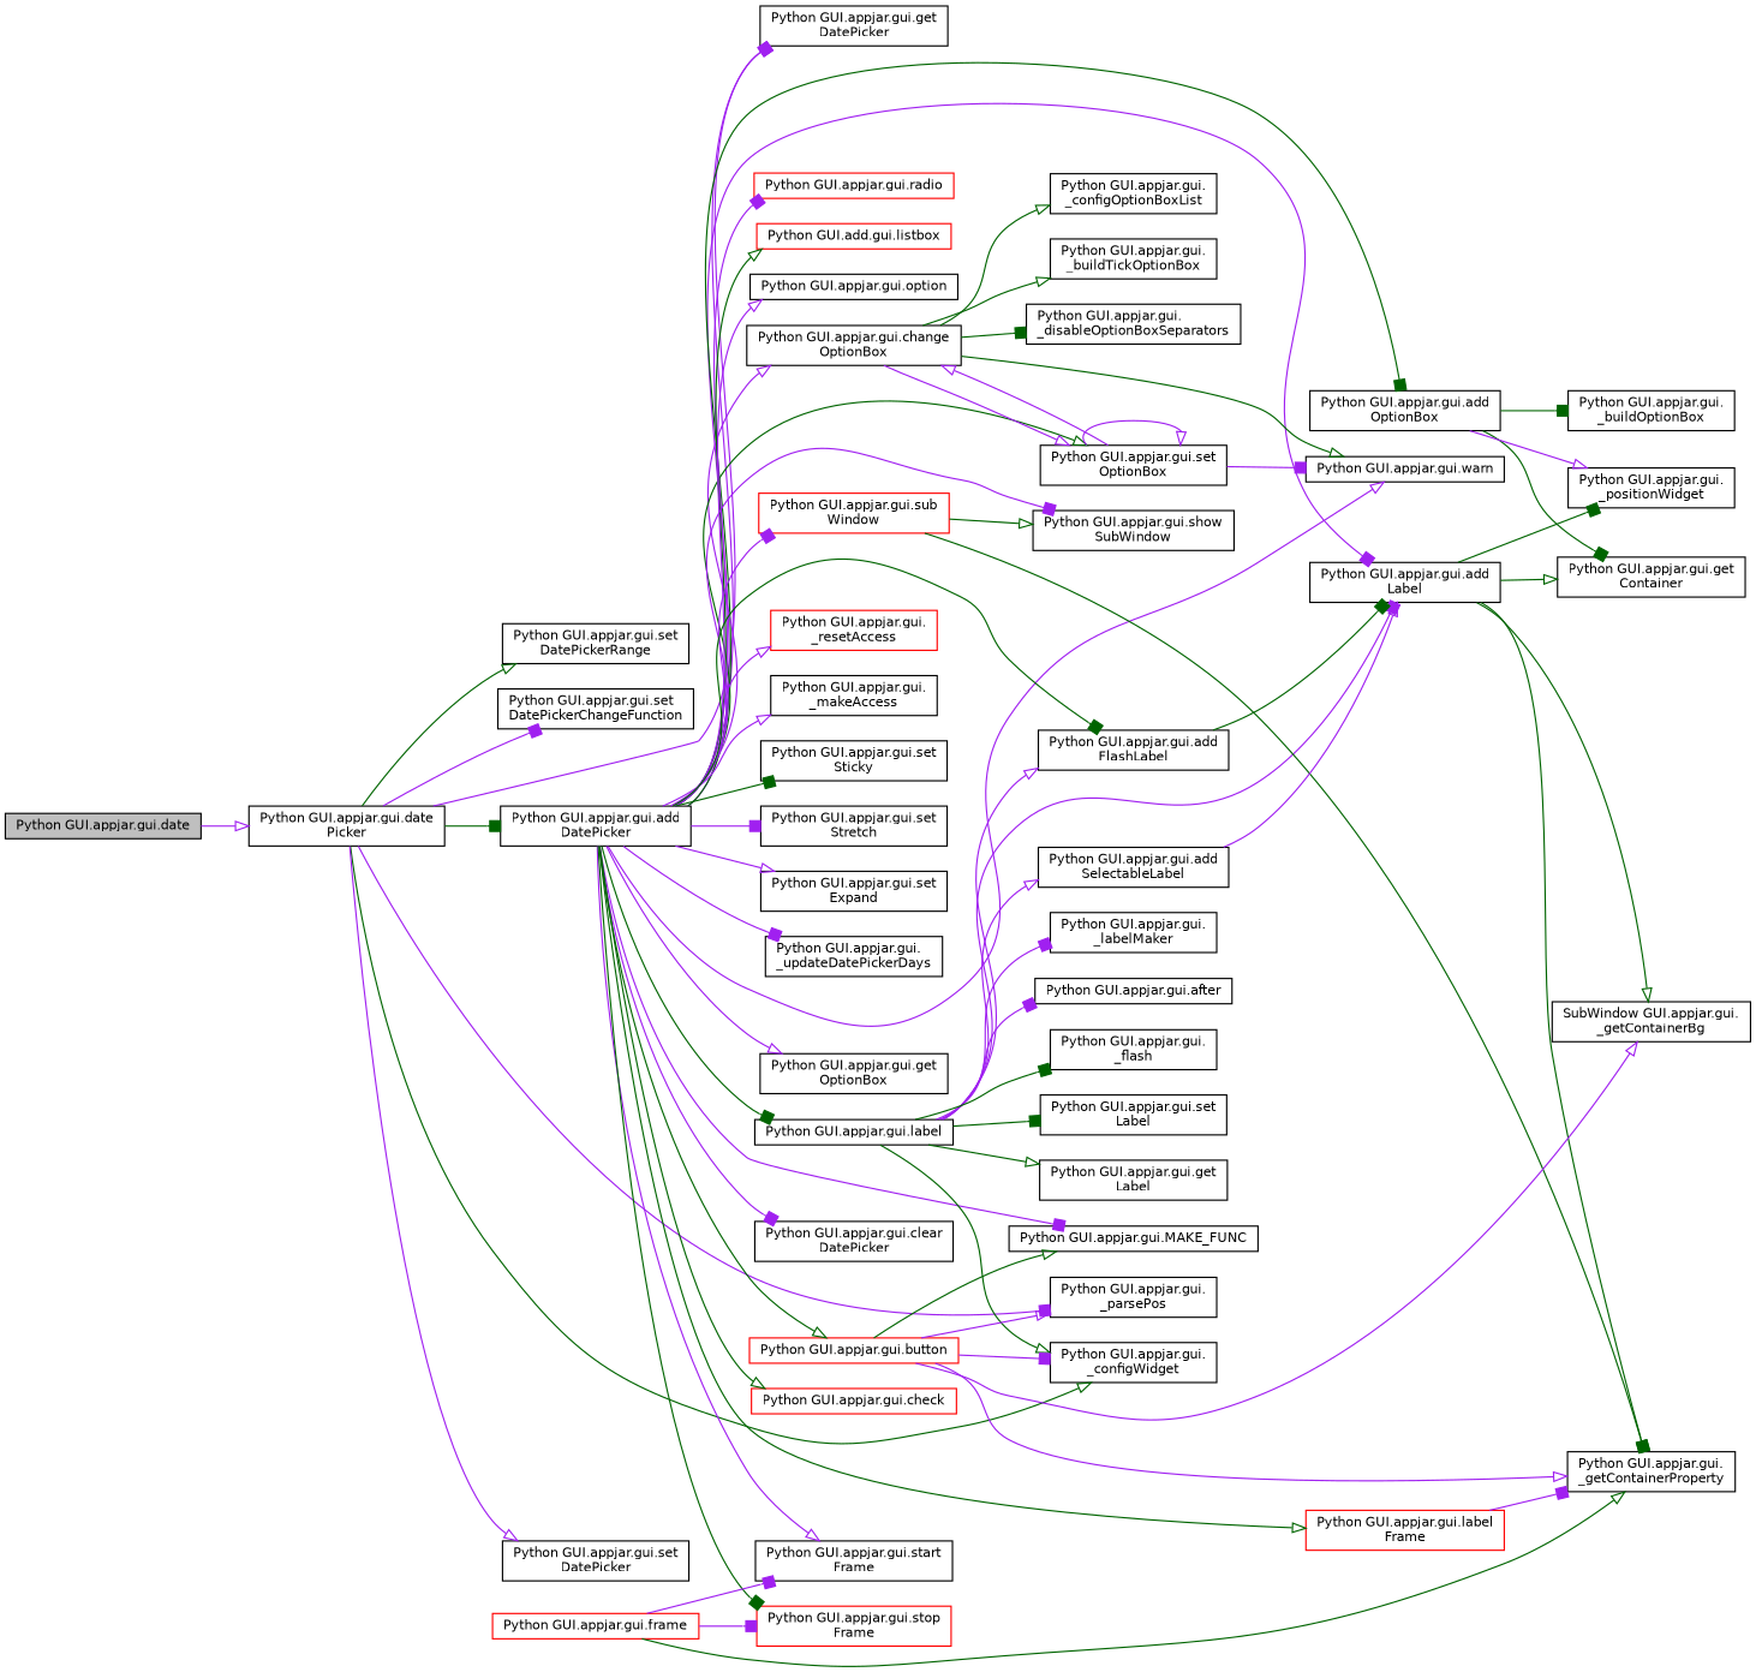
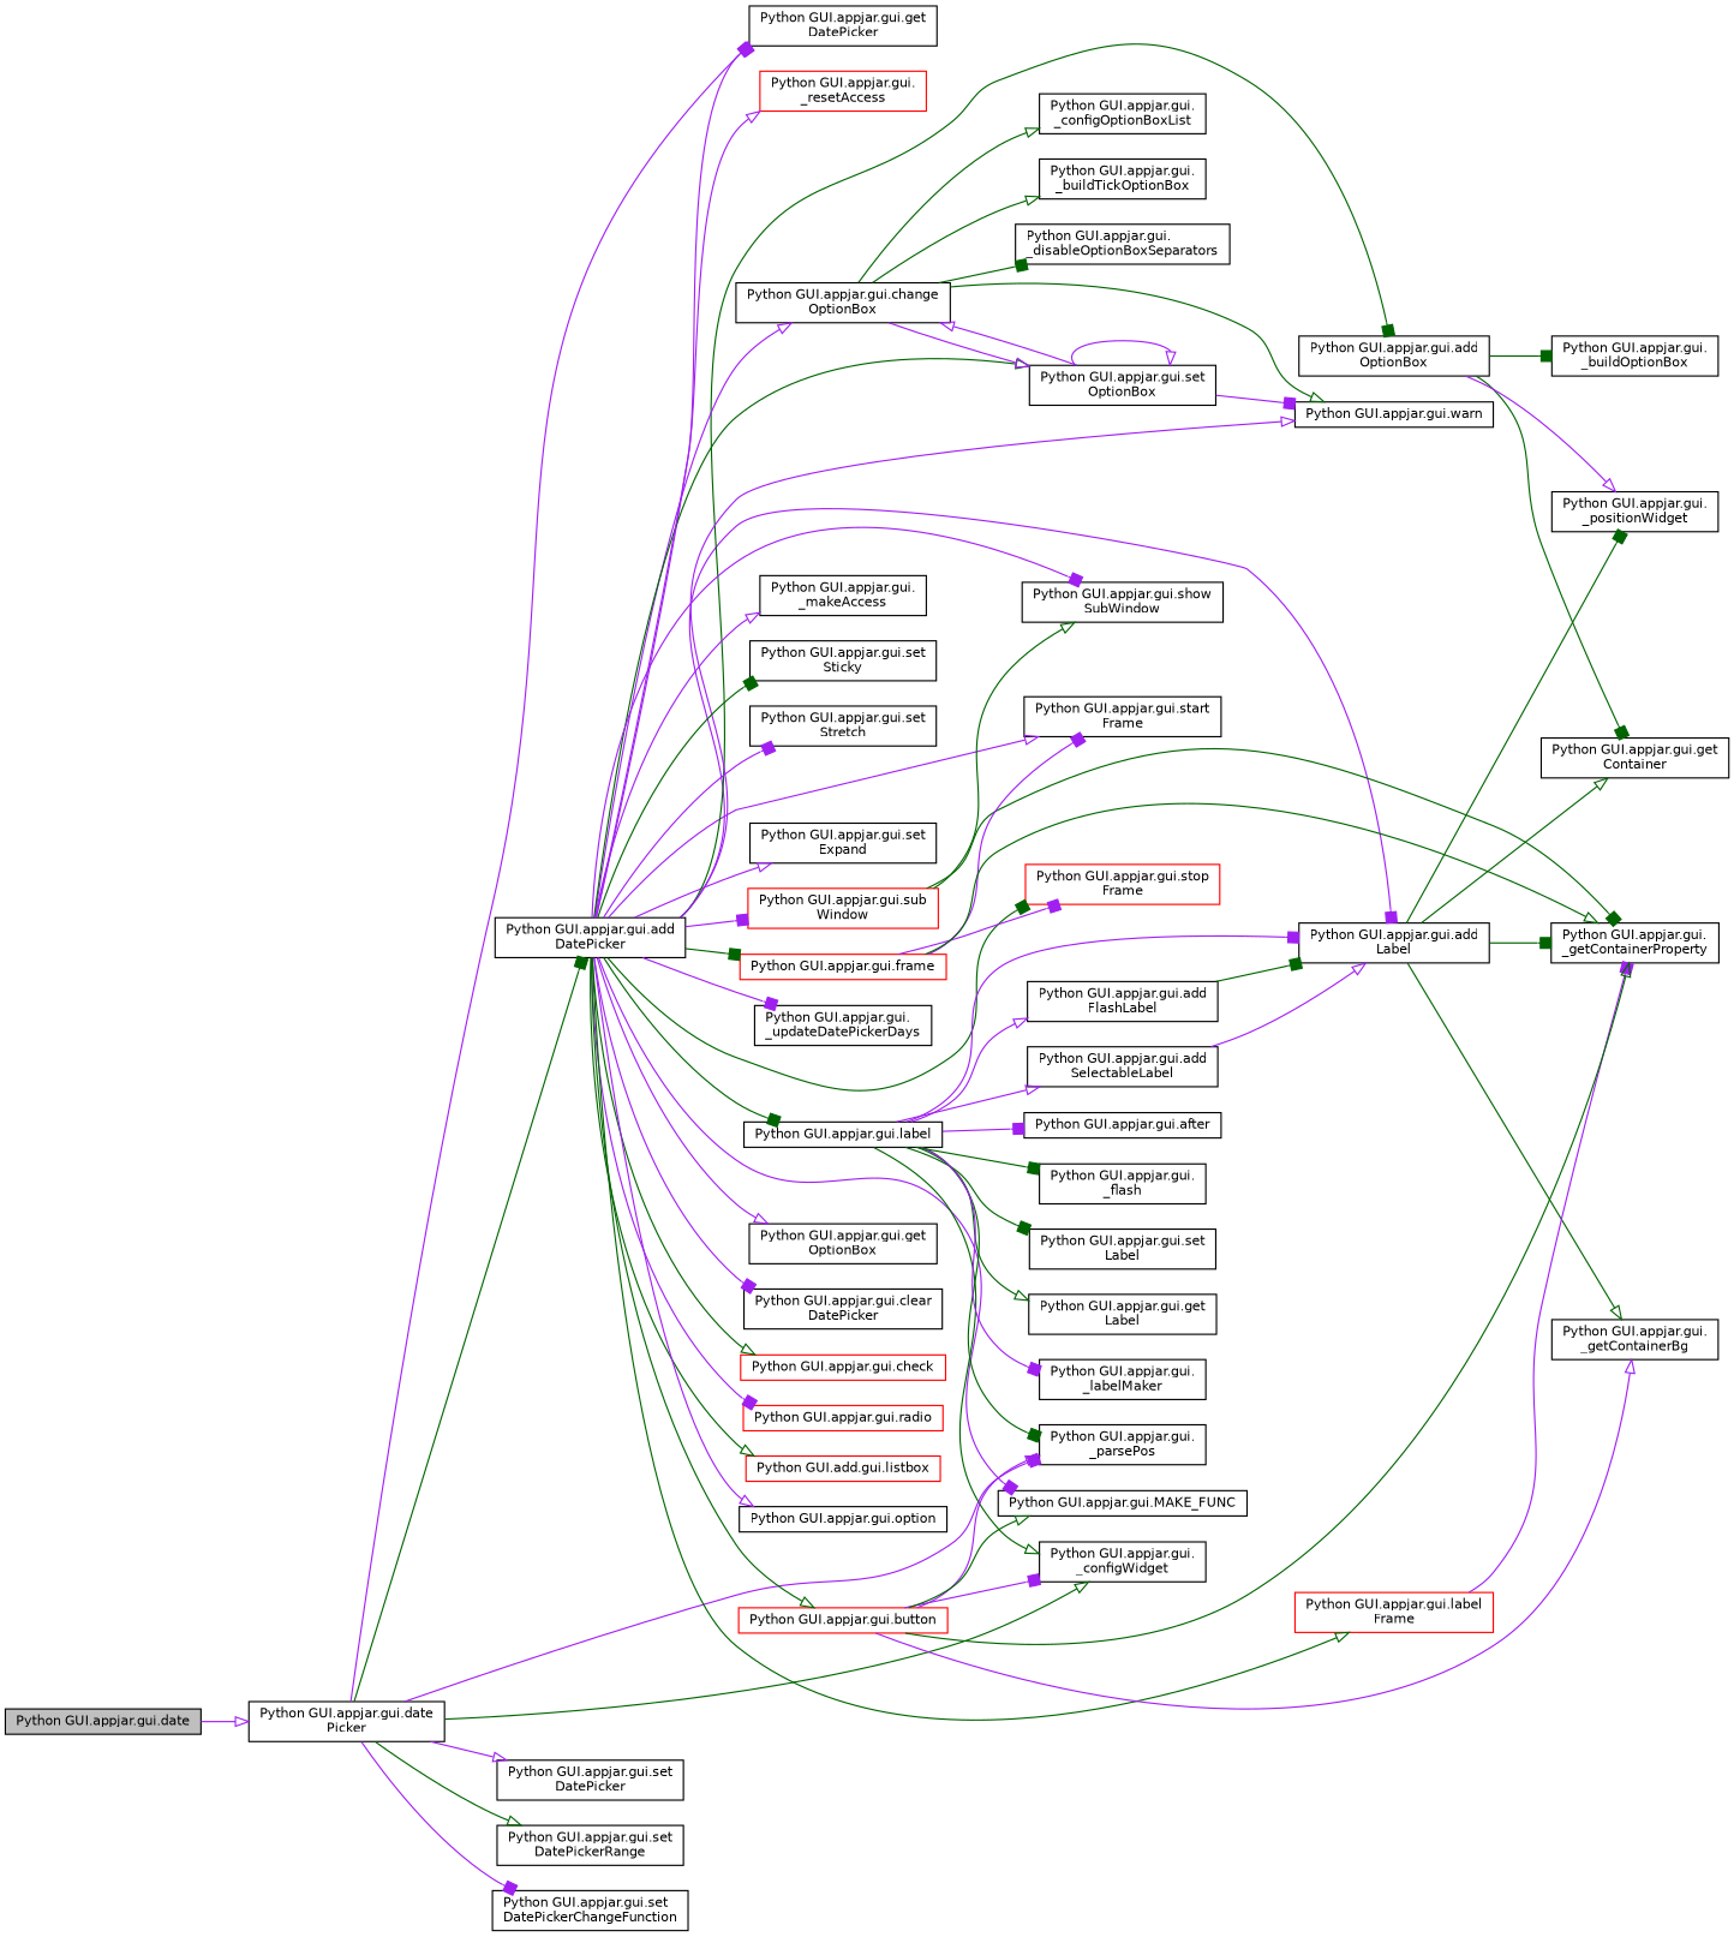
  digraph {
    rankdir=LR
    node [color=black fillcolor=white fontname=Helvetica fontsize=10 shape=record style=filled]
    edge [arrowhead=onormal color=purple fontname=Helvetica fontsize=10 labelfontname=Helvetica labelfontsize=10 style=solid]
    n1 [fillcolor=grey75 fontcolor=black height=0.2 label="Python GUI.appjar.gui.date" width=0.4]
    n2 [height=0.2 label="Python GUI.appjar.gui.date\lPicker" width=0.4]
    n3 [height=0.2 label="Python GUI.appjar.gui.get\lDatePicker" width=0.4]
    n4 [height=0.2 label="Python GUI.appjar.gui.\l_parsePos" width=0.4]
    n5 [height=0.2 label="Python GUI.appjar.gui.add\lDatePicker" width=0.4]
    n6 [height=0.2 label="Python GUI.appjar.gui.\l_configWidget" width=0.4]
    n7 [height=0.2 label="Python GUI.appjar.gui.set\lDatePicker" width=0.4]
    n8 [height=0.2 label="Python GUI.appjar.gui.set\lDatePickerRange" width=0.4]
    n9 [height=0.2 label="Python GUI.appjar.gui.set\lDatePickerChangeFunction" width=0.4]
    n10 [height=0.2 label="Python GUI.appjar.gui.start\lFrame" width=0.4]
    n11 [height=0.2 label="Python GUI.appjar.gui.set\lExpand" width=0.4]
    n12 [height=0.2 label="Python GUI.appjar.gui.add\lLabel" width=0.4]
    n13 [height=0.2 label="Python GUI.appjar.gui.add\lOptionBox" width=0.4]
    n14 [height=0.2 label="Python GUI.appjar.gui.\l_updateDatePickerDays" width=0.4]
    n15 [color=red height=0.2 label="Python GUI.appjar.gui.stop\lFrame" width=0.4]
    n16 [height=0.2 label="Python GUI.appjar.gui.MAKE_FUNC" width=0.4]
    n17 [height=0.2 label="Python GUI.appjar.gui.warn" width=0.4]
    n18 [height=0.2 label="Python GUI.appjar.gui.get\lOptionBox" width=0.4]
    n19 [height=0.2 label="Python GUI.appjar.gui.change\lOptionBox" width=0.4]
    n20 [height=0.2 label="Python GUI.appjar.gui.set\lOptionBox" width=0.4]
    n21 [height=0.2 label="Python GUI.appjar.gui.clear\lDatePicker" width=0.4]
    n22 [height=0.2 label="Python GUI.appjar.gui.label" width=0.4]
    n23 [color=red height=0.2 label="Python GUI.appjar.gui.check" width=0.4]
    n24 [color=red height=0.2 label="Python GUI.appjar.gui.radio" width=0.4]
    n25 [color=red height=0.2 label="Python GUI.add.gui.listbox" width=0.4]
    n26 [height=0.2 label="Python GUI.appjar.gui.option" width=0.4]
    n27 [color=red height=0.2 label="Python GUI.appjar.gui.sub\lWindow" width=0.4]
    n28 [height=0.2 label="Python GUI.appjar.gui.show\lSubWindow" width=0.4]
    n29 [color=red height=0.2 label="Python GUI.appjar.gui.label\lFrame" width=0.4]
    n30 [color=red height=0.2 label="Python GUI.appjar.gui.frame" width=0.4]
    n31 [color=red height=0.2 label="Python GUI.appjar.gui.button" width=0.4]
    n32 [color=red height=0.2 label="Python GUI.appjar.gui.\l_resetAccess" width=0.4]
    n33 [height=0.2 label="Python GUI.appjar.gui.\l_makeAccess" width=0.4]
    n34 [height=0.2 label="Python GUI.appjar.gui.set\lSticky" width=0.4]
    n35 [height=0.2 label="Python GUI.appjar.gui.set\lStretch" width=0.4]
    n36 [height=0.2 label="Python GUI.appjar.gui.get\lContainer" width=0.4]
    n37 [height=0.2 label="Python GUI.appjar.gui.\l_getContainerProperty" width=0.4]
-   n38 [height=0.2 label="SubWindow GUI.appjar.gui.\l_getContainerBg" width=0.4]
+   n38 [height=0.2 label="Python GUI.appjar.gui.\l_getContainerBg" width=0.4]
    n39 [height=0.2 label="Python GUI.appjar.gui.\l_positionWidget" width=0.4]
    n40 [height=0.2 label="Python GUI.appjar.gui.\l_buildOptionBox" width=0.4]
    n41 [height=0.2 label="Python GUI.appjar.gui.\l_configOptionBoxList" width=0.4]
    n42 [height=0.2 label="Python GUI.appjar.gui.\l_buildTickOptionBox" width=0.4]
    n43 [height=0.2 label="Python GUI.appjar.gui.\l_disableOptionBoxSeparators" width=0.4]
    n44 [height=0.2 label="Python GUI.appjar.gui.set\lLabel" width=0.4]
    n45 [height=0.2 label="Python GUI.appjar.gui.get\lLabel" width=0.4]
    n46 [height=0.2 label="Python GUI.appjar.gui.\l_labelMaker" width=0.4]
    n47 [height=0.2 label="Python GUI.appjar.gui.add\lFlashLabel" width=0.4]
    n48 [height=0.2 label="Python GUI.appjar.gui.add\lSelectableLabel" width=0.4]
    n49 [height=0.2 label="Python GUI.appjar.gui.after" width=0.4]
    n50 [height=0.2 label="Python GUI.appjar.gui.\l_flash" width=0.4]
    n1 -> n2
    n2 -> n3 [arrowhead=box]
    n2 -> n4 [arrowhead=box]
    n2 -> n5 [arrowhead=box color=darkgreen]
    n2 -> n6 [color=darkgreen]
    n2 -> n7
    n2 -> n8 [color=darkgreen]
    n2 -> n9 [arrowhead=box]
    n5 -> n3 [arrowhead=box]
    n5 -> n10
    n5 -> n11
    n5 -> n12 [arrowhead=box]
    n5 -> n13 [arrowhead=box color=darkgreen]
    n5 -> n14 [arrowhead=box]
    n5 -> n15 [arrowhead=box color=darkgreen]
    n5 -> n16 [arrowhead=box]
    n5 -> n17
    n5 -> n18
    n5 -> n19
    n5 -> n20 [color=darkgreen]
    n5 -> n21 [arrowhead=box]
    n5 -> n22 [arrowhead=box color=darkgreen]
    n5 -> n23 [color=darkgreen]
    n5 -> n24 [arrowhead=box]
    n5 -> n25 [color=darkgreen]
    n5 -> n26
    n5 -> n27 [arrowhead=box]
    n5 -> n28 [arrowhead=box]
    n5 -> n29 [color=darkgreen]
-   n5 -> n47 [arrowhead=box color=darkgreen]
+   n5 -> n30 [arrowhead=box color=darkgreen]
    n5 -> n31 [color=darkgreen]
    n5 -> n32
    n5 -> n33
    n5 -> n34 [arrowhead=box color=darkgreen]
    n5 -> n35 [arrowhead=box]
    n12 -> n36 [color=darkgreen]
    n12 -> n37 [arrowhead=box color=darkgreen]
    n12 -> n38 [color=darkgreen]
    n12 -> n39 [arrowhead=box color=darkgreen]
    n13 -> n36 [arrowhead=box color=darkgreen]
    n13 -> n39
    n13 -> n40 [arrowhead=box color=darkgreen]
    n19 -> n17 [color=darkgreen]
    n19 -> n20
    n19 -> n41 [color=darkgreen]
    n19 -> n42 [color=darkgreen]
    n19 -> n43 [arrowhead=box color=darkgreen]
    n20 -> n17 [arrowhead=box]
    n20 -> n19
    n20 -> n20
+   n22 -> n4 [arrowhead=box color=darkgreen]
    n22 -> n6 [color=darkgreen]
    n22 -> n12 [arrowhead=box]
    n22 -> n44 [arrowhead=box color=darkgreen]
    n22 -> n45 [color=darkgreen]
    n22 -> n46 [arrowhead=box]
    n22 -> n47
    n22 -> n48
    n22 -> n49 [arrowhead=box]
    n22 -> n50 [arrowhead=box color=darkgreen]
    n27 -> n28 [color=darkgreen]
    n27 -> n37 [arrowhead=box color=darkgreen]
    n29 -> n37 [arrowhead=box]
    n30 -> n10 [arrowhead=box]
    n30 -> n15 [arrowhead=box]
    n30 -> n37 [color=darkgreen]
    n31 -> n4
    n31 -> n6 [arrowhead=box]
    n31 -> n16 [color=darkgreen]
-   n31 -> n37
+   n31 -> n37 [color=darkgreen]
    n31 -> n38
    n47 -> n12 [arrowhead=box color=darkgreen]
    n48 -> n12
  }
